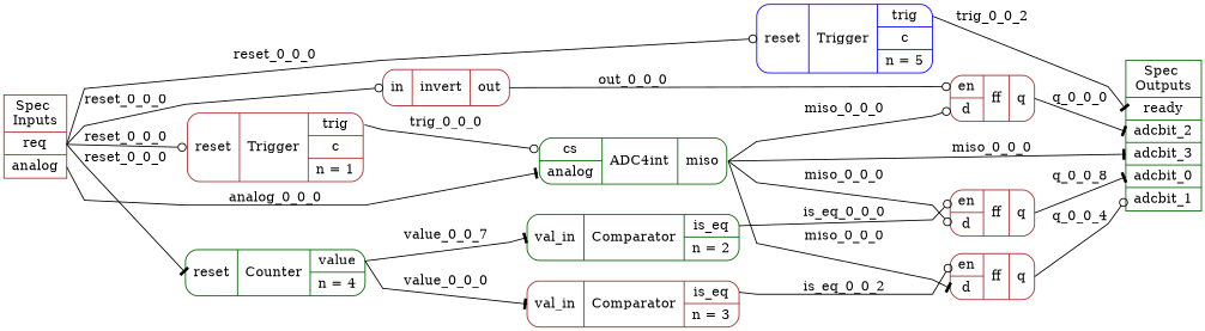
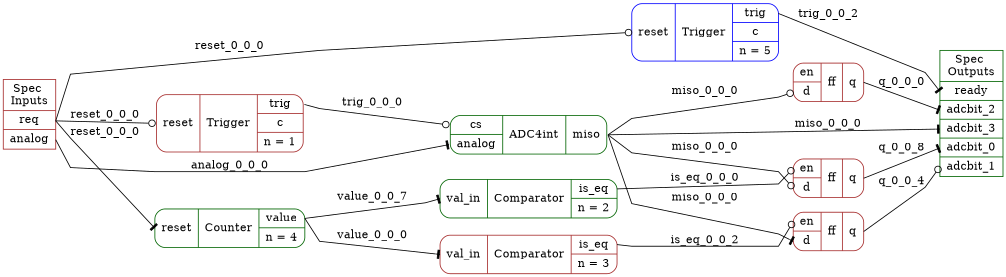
  digraph {
    compound=true
    labeljust=center
    labelloc=b
    rankdir=LR
    splines=polyline
    node [shape=Mrecord color=brown]
    edge [headport=reset tailport=req arrowhead=odot]
    n1 [label="Spec \nInputs|<req> req|<analog> analog" rank=source shape=record]
-   n2 [label="{{<in> in}|invert|{<out> out}}"]
    n3 [label="{{<reset> reset}|Trigger|{<trig> trig|<c> c|<n> n = 1}}"]
    n4 [label="{{<reset> reset}|Counter|{<value> value|<n> n = 4}}" color=darkgreen]
    n5 [label="{{<reset> reset}|Trigger|{<trig> trig|<c> c|<n> n = 5}}" color=blue]
    n6 [label="{{<cs> cs|<analog> analog}|ADC4int|{<miso> miso}}" color=darkgreen]
    n7 [label="{{<val_in> val_in}|Comparator|{<is_eq> is_eq|<n> n = 3}}"]
    n8 [label="{{<en> en|<d> d}|ff|{<q> q}}"]
    n9 [label="{{<val_in> val_in}|Comparator|{<is_eq> is_eq|<n> n = 2}}" color=darkgreen]
    n10 [label="{{<en> en|<d> d}|ff|{<q> q}}"]
    n11 [label="Spec \nOutputs|<ready> ready|<adcbit_2> adcbit_2|<adcbit_3> adcbit_3|<adcbit_0> adcbit_0|<adcbit_1> adcbit_1" rank=sink shape=record color=darkgreen]
    n12 [label="{{<en> en|<d> d}|ff|{<q> q}}"]
-   n1 -> n2 [headport=in label=reset_0_0_0]
    n1 -> n3 [label=reset_0_0_0]
    n1 -> n4 [label=reset_0_0_0 arrowhead=tee]
    n1 -> n5 [label=reset_0_0_0]
    n1 -> n6 [headport=analog label=analog_0_0_0 tailport=analog arrowhead=tee]
-   n2 -> n12 [headport=en label=out_0_0_0 tailport=out]
    n3 -> n6 [headport=cs label=trig_0_0_0 tailport=trig]
    n4 -> n7 [headport=val_in label=value_0_0_0 tailport=value arrowhead=tee]
    n4 -> n9 [headport=val_in label=value_0_0_7 tailport=value arrowhead=tee]
    n5 -> n11 [headport=ready label=trig_0_0_2 tailport=trig arrowhead=tee]
    n6 -> n8 [headport=d label=miso_0_0_0 tailport=miso arrowhead=tee]
    n6 -> n10 [headport=d label=miso_0_0_0 tailport=miso]
    n6 -> n11 [headport=adcbit_3 label=miso_0_0_0 tailport=miso arrowhead=tee]
    n6 -> n12 [headport=d label=miso_0_0_0 tailport=miso]
    n7 -> n8 [headport=en label=is_eq_0_0_2 tailport=is_eq]
    n8 -> n11 [headport=adcbit_1 label=q_0_0_4 tailport=q]
    n9 -> n10 [headport=en label=is_eq_0_0_0 tailport=is_eq]
    n10 -> n11 [headport=adcbit_0 label=q_0_0_8 tailport=q arrowhead=tee]
    n12 -> n11 [headport=adcbit_2 label=q_0_0_0 tailport=q arrowhead=tee]
  }
